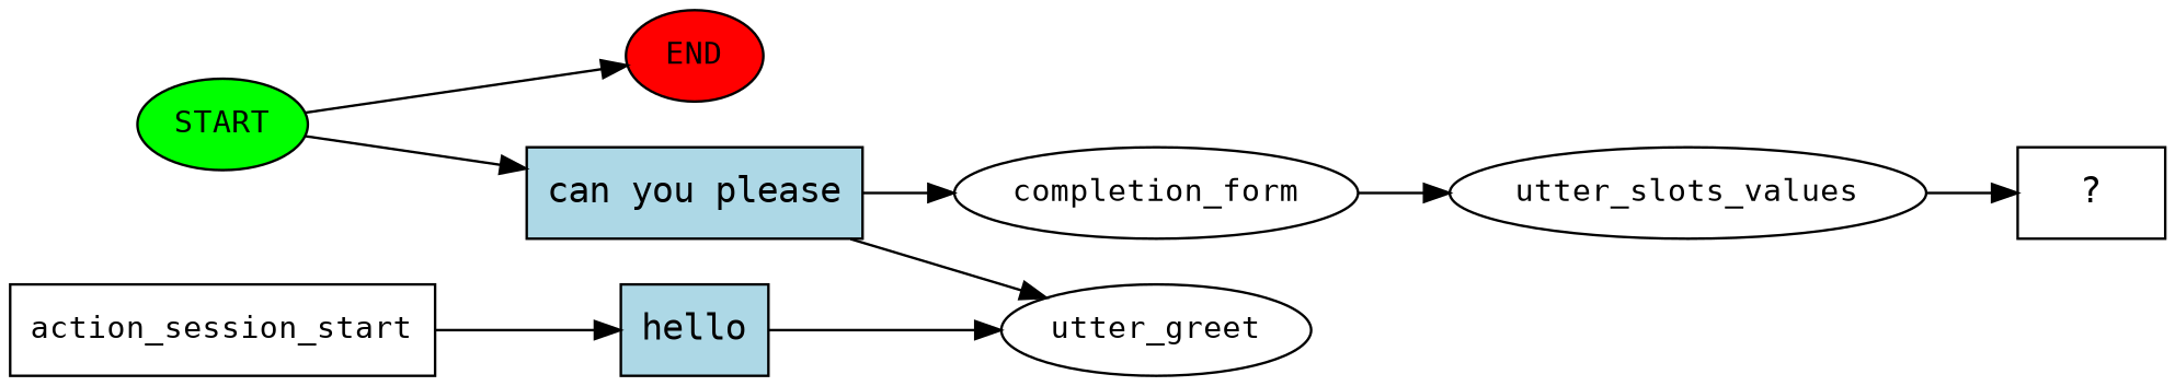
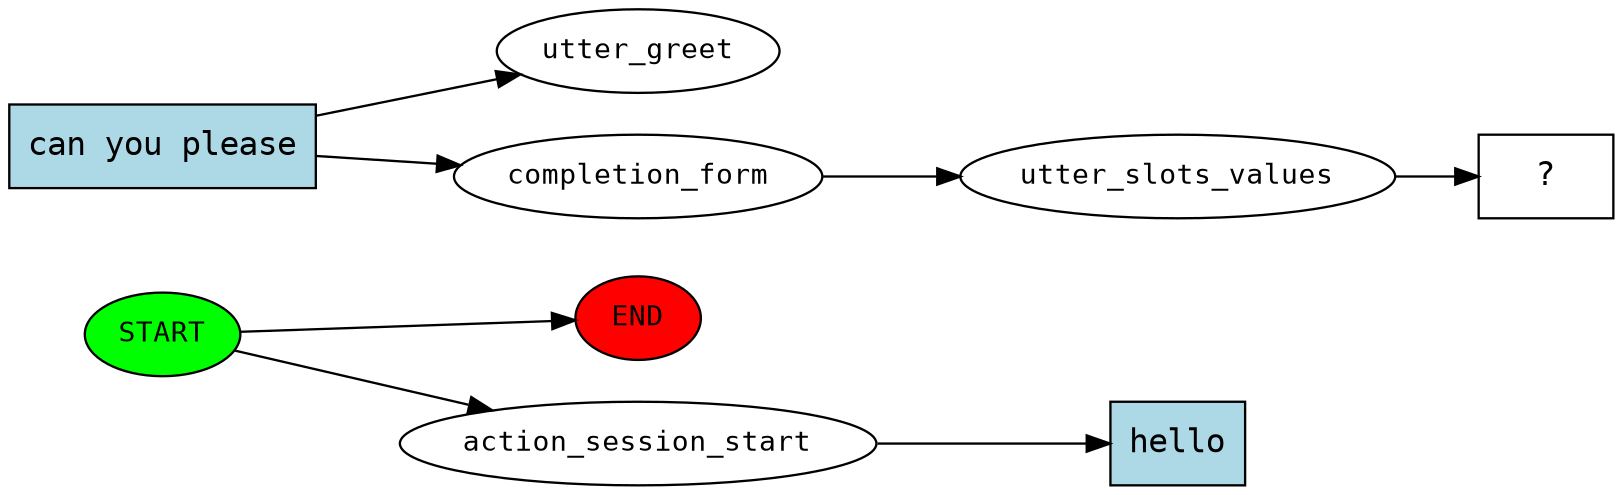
  digraph {
    fontname="DejaVu Sans Mono"
    rankdir=LR
    node [fontname="DejaVu Sans Mono" fontsize=12]
    edge [fontname="DejaVu Sans Mono"]
    n1 [fillcolor=green label=START style=filled]
    n2 [fillcolor=red label=END style=filled]
-   n3 [label=action_session_start shape=box]
+   n3 [label=action_session_start]
    n4 [fillcolor=lightblue label=hello shape=rect style=filled fontsize=""]
    n5 [label=utter_greet]
    n6 [fillcolor=lightblue label="can you please" shape=rect style=filled fontsize=""]
    n7 [label=completion_form]
    n8 [label=utter_slots_values]
    n9 [label="  ?  " shape=rect fontsize=""]
    n1 -> n2
-   n1 -> n6
+   n1 -> n3
    n3 -> n4
-   n4 -> n5
    n6 -> n5
    n6 -> n7
    n7 -> n8
    n8 -> n9
  }
